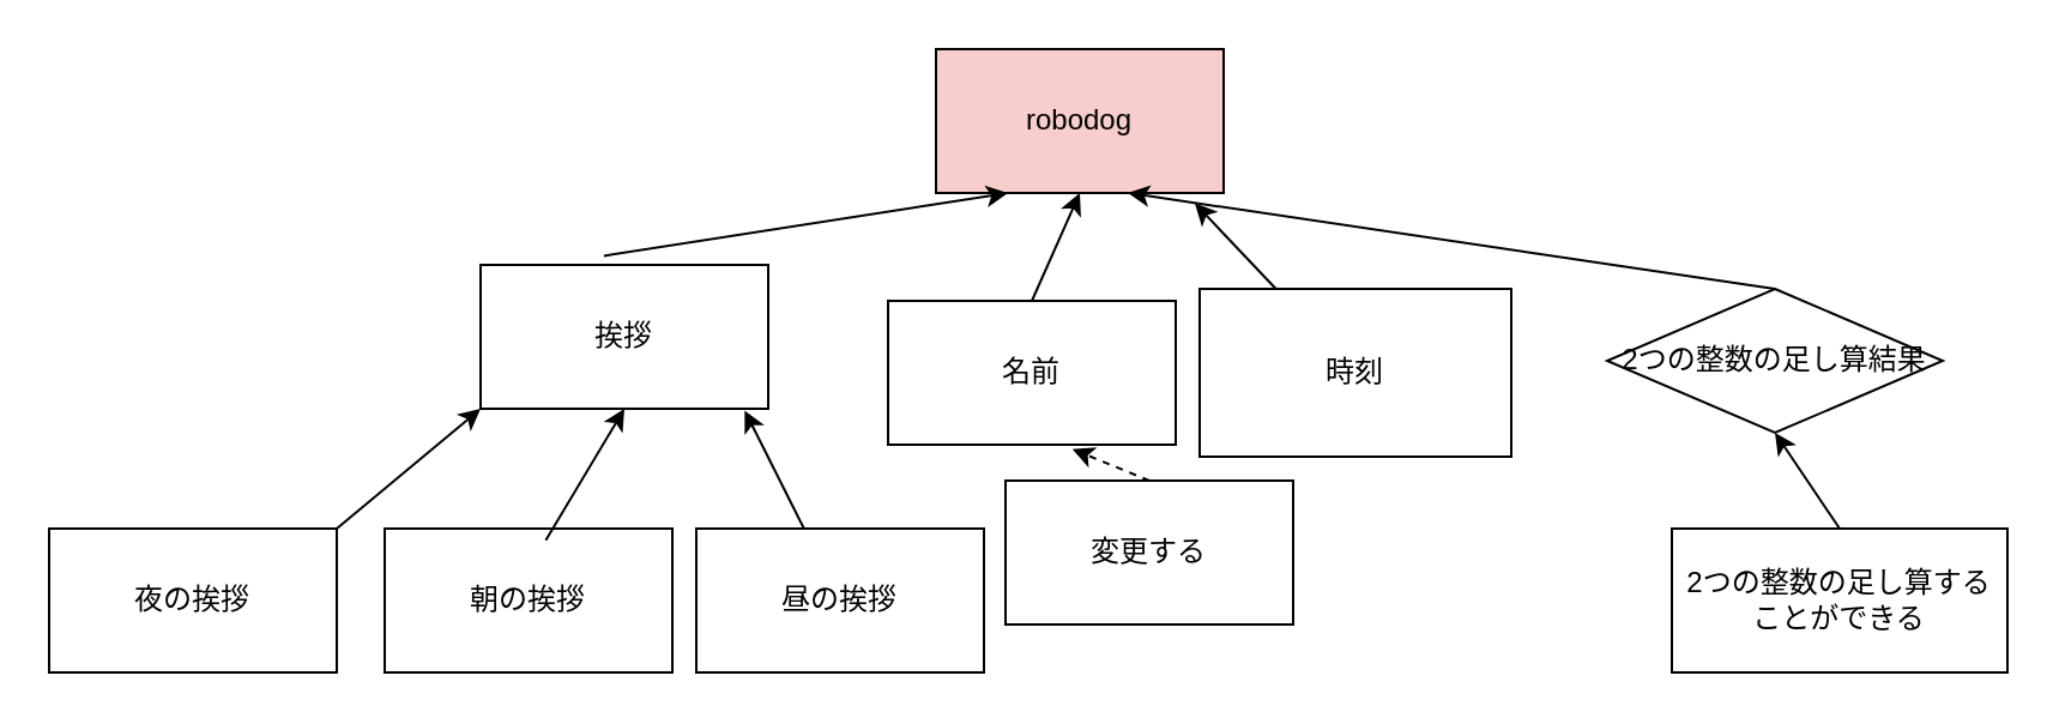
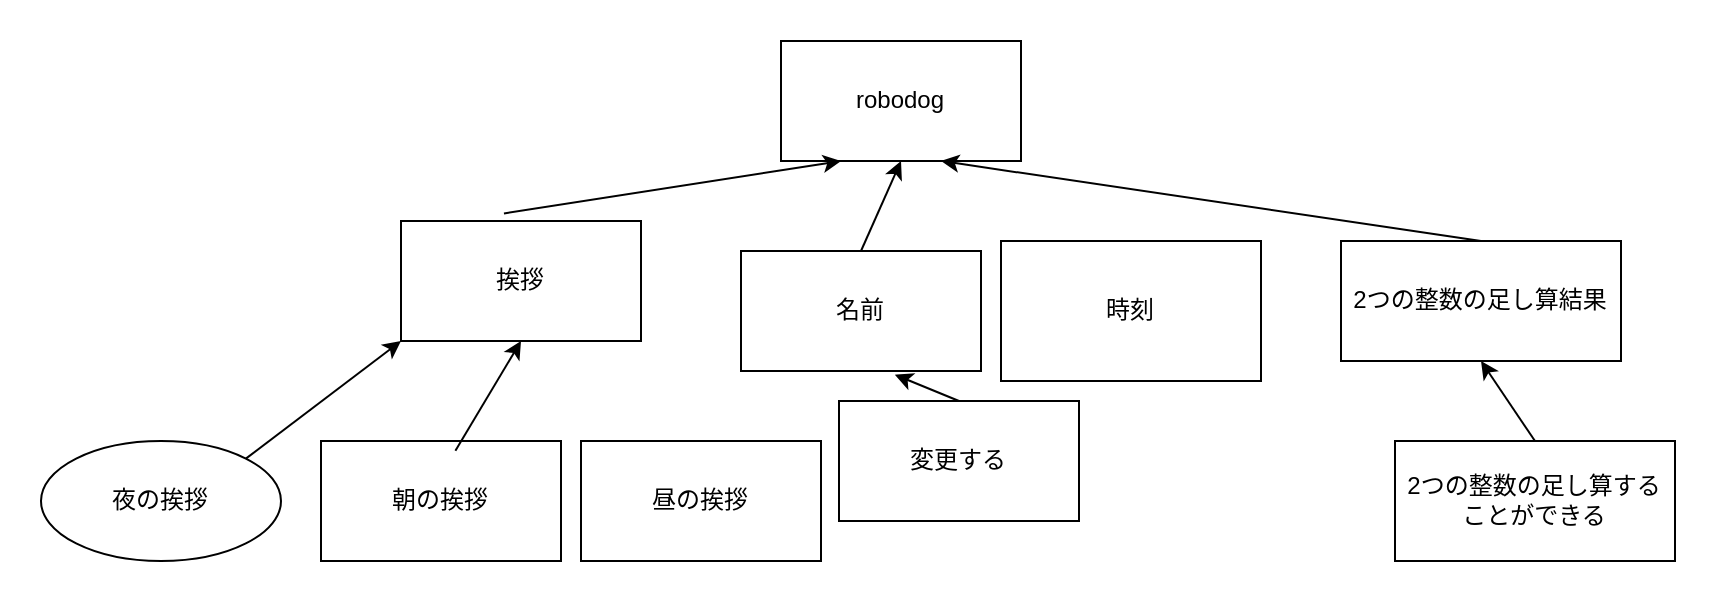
  <mxCell id="0" />
  <mxCell id="1" parent="0" />
- <mxCell id="2" value="robodog" style="rounded=0;whiteSpace=wrap;html=1;fillColor=#f8cecc;" vertex="1" parent="1"><mxGeometry x="390" y="20" width="120" height="60" as="geometry" /></mxCell>
+ <mxCell id="2" value="robodog" style="rounded=0;whiteSpace=wrap;html=1;" vertex="1" parent="1"><mxGeometry x="390" y="20" width="120" height="60" as="geometry" /></mxCell>
  <mxCell id="3" value="朝の挨拶" style="rounded=0;whiteSpace=wrap;html=1;" vertex="1" parent="1"><mxGeometry x="160" y="220" width="120" height="60" as="geometry" /></mxCell>
  <mxCell id="4" value="時刻" style="rounded=0;whiteSpace=wrap;html=1;" vertex="1" parent="1"><mxGeometry x="500" y="120" width="130" height="70" as="geometry" /></mxCell>
  <mxCell id="5" value="名前" style="rounded=0;whiteSpace=wrap;html=1;" vertex="1" parent="1"><mxGeometry x="370" y="125" width="120" height="60" as="geometry" /></mxCell>
  <mxCell id="6" value="挨拶" style="rounded=0;whiteSpace=wrap;html=1;" vertex="1" parent="1"><mxGeometry x="200" y="110" width="120" height="60" as="geometry" /></mxCell>
- <mxCell id="7" value="夜の挨拶" style="rounded=0;whiteSpace=wrap;html=1;" vertex="1" parent="1"><mxGeometry x="20" y="220" width="120" height="60" as="geometry" /></mxCell>
+ <mxCell id="7" value="夜の挨拶" style="ellipse;whiteSpace=wrap;html=1;" vertex="1" parent="1"><mxGeometry x="20" y="220" width="120" height="60" as="geometry" /></mxCell>
  <mxCell id="8" value="昼の挨拶" style="rounded=0;whiteSpace=wrap;html=1;" vertex="1" parent="1"><mxGeometry x="290" y="220" width="120" height="60" as="geometry" /></mxCell>
- <mxCell id="9" value="" style="endArrow=classic;html=1;entryX=0.918;entryY=1.012;entryDx=0;entryDy=0;entryPerimeter=0;" edge="1" parent="1" source="8" target="6"><mxGeometry width="50" height="50" relative="1" as="geometry"><mxPoint x="400" y="280" as="sourcePoint" /><mxPoint x="450" y="230" as="targetPoint" /></mxGeometry></mxCell>
- <mxCell id="10" value="" style="endArrow=classic;html=1;entryX=0.9;entryY=1.072;entryDx=0;entryDy=0;entryPerimeter=0;" edge="1" parent="1" source="4" target="2"><mxGeometry width="50" height="50" relative="1" as="geometry"><mxPoint x="390" y="389" as="sourcePoint" /><mxPoint x="356" y="340" as="targetPoint" /></mxGeometry></mxCell>
  <mxCell id="11" value="" style="endArrow=classic;html=1;entryX=0;entryY=1;entryDx=0;entryDy=0;exitX=1;exitY=0;exitDx=0;exitDy=0;" edge="1" parent="1" source="7" target="6"><mxGeometry width="50" height="50" relative="1" as="geometry"><mxPoint x="194" y="359" as="sourcePoint" /><mxPoint x="160" y="310" as="targetPoint" /></mxGeometry></mxCell>
  <mxCell id="12" value="" style="endArrow=classic;html=1;entryX=0.5;entryY=1;entryDx=0;entryDy=0;exitX=0.56;exitY=0.081;exitDx=0;exitDy=0;exitPerimeter=0;" edge="1" parent="1" source="3" target="6"><mxGeometry width="50" height="50" relative="1" as="geometry"><mxPoint x="274" y="339" as="sourcePoint" /><mxPoint x="240" y="290" as="targetPoint" /></mxGeometry></mxCell>
  <mxCell id="13" value="変更する" style="rounded=0;whiteSpace=wrap;html=1;" vertex="1" parent="1"><mxGeometry x="419" y="200" width="120" height="60" as="geometry" /></mxCell>
- <mxCell id="14" value="2つの整数の足し算結果" style="rhombus;whiteSpace=wrap;html=1;" vertex="1" parent="1"><mxGeometry x="670" y="120" width="140" height="60" as="geometry" /></mxCell>
- <mxCell id="15" value="" style="endArrow=classic;html=1;entryX=0.641;entryY=1.031;entryDx=0;entryDy=0;entryPerimeter=0;exitX=0.5;exitY=0;exitDx=0;exitDy=0;dashed=1;" edge="1" parent="1" source="13" target="5"><mxGeometry width="50" height="50" relative="1" as="geometry"><mxPoint x="471.25" y="220" as="sourcePoint" /><mxPoint x="428.75" y="160" as="targetPoint" /></mxGeometry></mxCell>
+ <mxCell id="14" value="2つの整数の足し算結果" style="rounded=0;whiteSpace=wrap;html=1;" vertex="1" parent="1"><mxGeometry x="670" y="120" width="140" height="60" as="geometry" /></mxCell>
+ <mxCell id="15" value="" style="endArrow=classic;html=1;entryX=0.641;entryY=1.031;entryDx=0;entryDy=0;entryPerimeter=0;exitX=0.5;exitY=0;exitDx=0;exitDy=0;" edge="1" parent="1" source="13" target="5"><mxGeometry width="50" height="50" relative="1" as="geometry"><mxPoint x="471.25" y="220" as="sourcePoint" /><mxPoint x="428.75" y="160" as="targetPoint" /></mxGeometry></mxCell>
  <mxCell id="16" value="2つの整数の足し算することができる" style="rounded=0;whiteSpace=wrap;html=1;" vertex="1" parent="1"><mxGeometry x="697" y="220" width="140" height="60" as="geometry" /></mxCell>
  <mxCell id="17" value="" style="endArrow=classic;html=1;entryX=0.5;entryY=1;entryDx=0;entryDy=0;exitX=0.5;exitY=0;exitDx=0;exitDy=0;" edge="1" parent="1" source="16" target="14"><mxGeometry width="50" height="50" relative="1" as="geometry"><mxPoint x="740" y="218" as="sourcePoint" /><mxPoint x="657" y="170" as="targetPoint" /></mxGeometry></mxCell>
  <mxCell id="18" value="" style="endArrow=classic;html=1;entryX=0.5;entryY=1;entryDx=0;entryDy=0;exitX=0.5;exitY=0;exitDx=0;exitDy=0;" edge="1" parent="1" source="5" target="2"><mxGeometry width="50" height="50" relative="1" as="geometry"><mxPoint x="400" y="280" as="sourcePoint" /><mxPoint x="450" y="230" as="targetPoint" /></mxGeometry></mxCell>
  <mxCell id="19" value="" style="endArrow=classic;html=1;entryX=0.25;entryY=1;entryDx=0;entryDy=0;exitX=0.429;exitY=-0.063;exitDx=0;exitDy=0;exitPerimeter=0;" edge="1" parent="1" source="6" target="2"><mxGeometry width="50" height="50" relative="1" as="geometry"><mxPoint x="400" y="280" as="sourcePoint" /><mxPoint x="450" y="230" as="targetPoint" /></mxGeometry></mxCell>
  <mxCell id="20" value="" style="endArrow=classic;html=1;entryX=0.667;entryY=1;entryDx=0;entryDy=0;entryPerimeter=0;exitX=0.5;exitY=0;exitDx=0;exitDy=0;" edge="1" parent="1" source="14" target="2"><mxGeometry width="50" height="50" relative="1" as="geometry"><mxPoint x="400" y="280" as="sourcePoint" /><mxPoint x="450" y="230" as="targetPoint" /></mxGeometry></mxCell>
